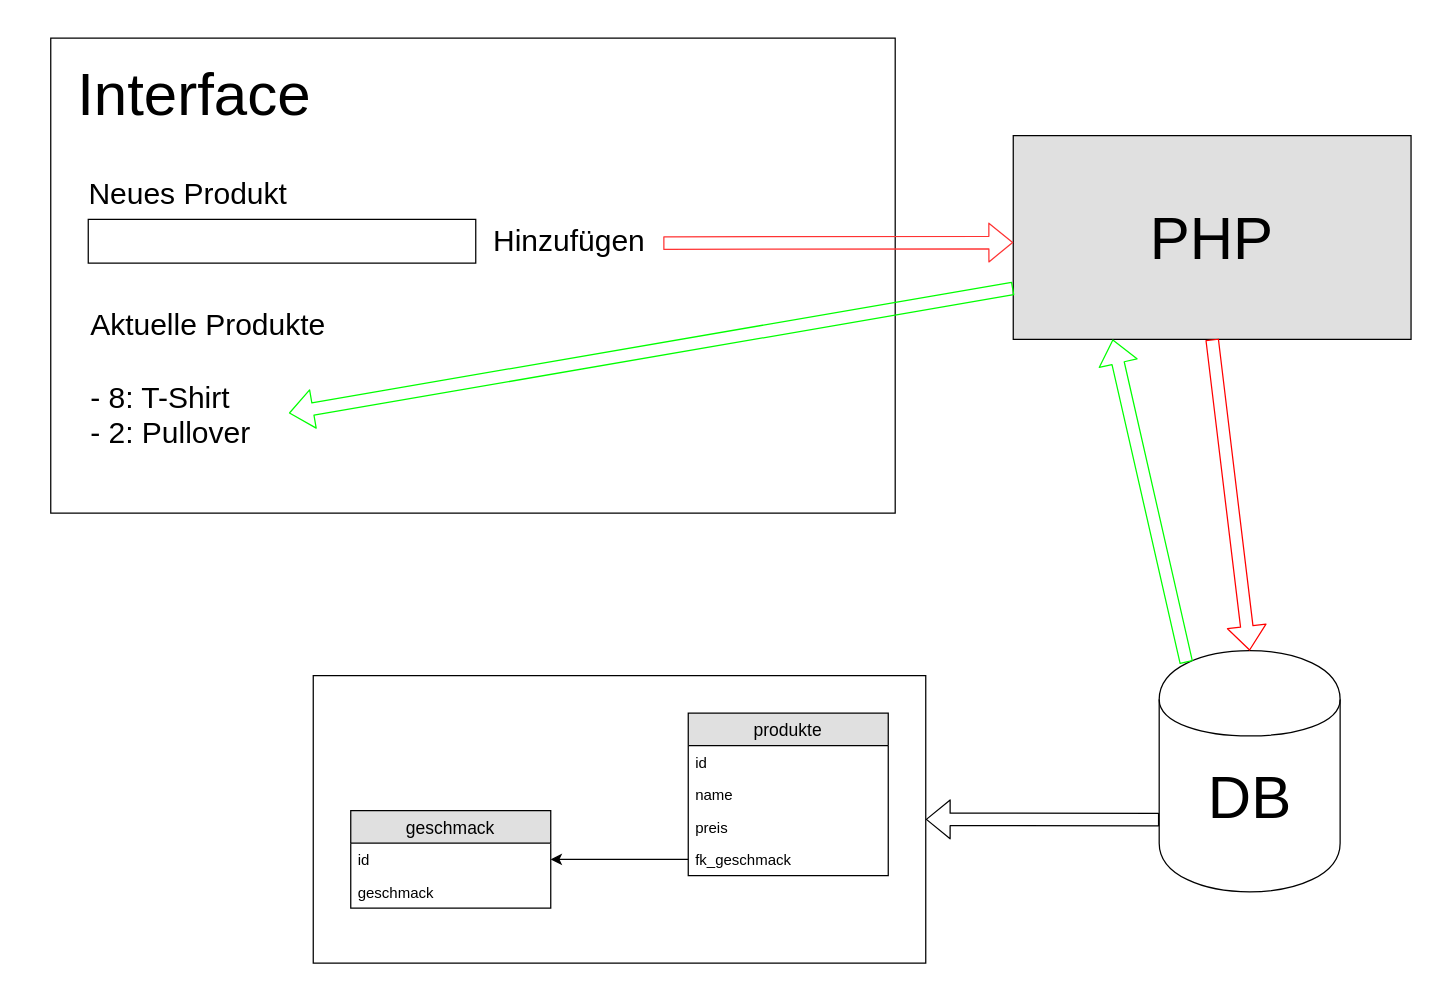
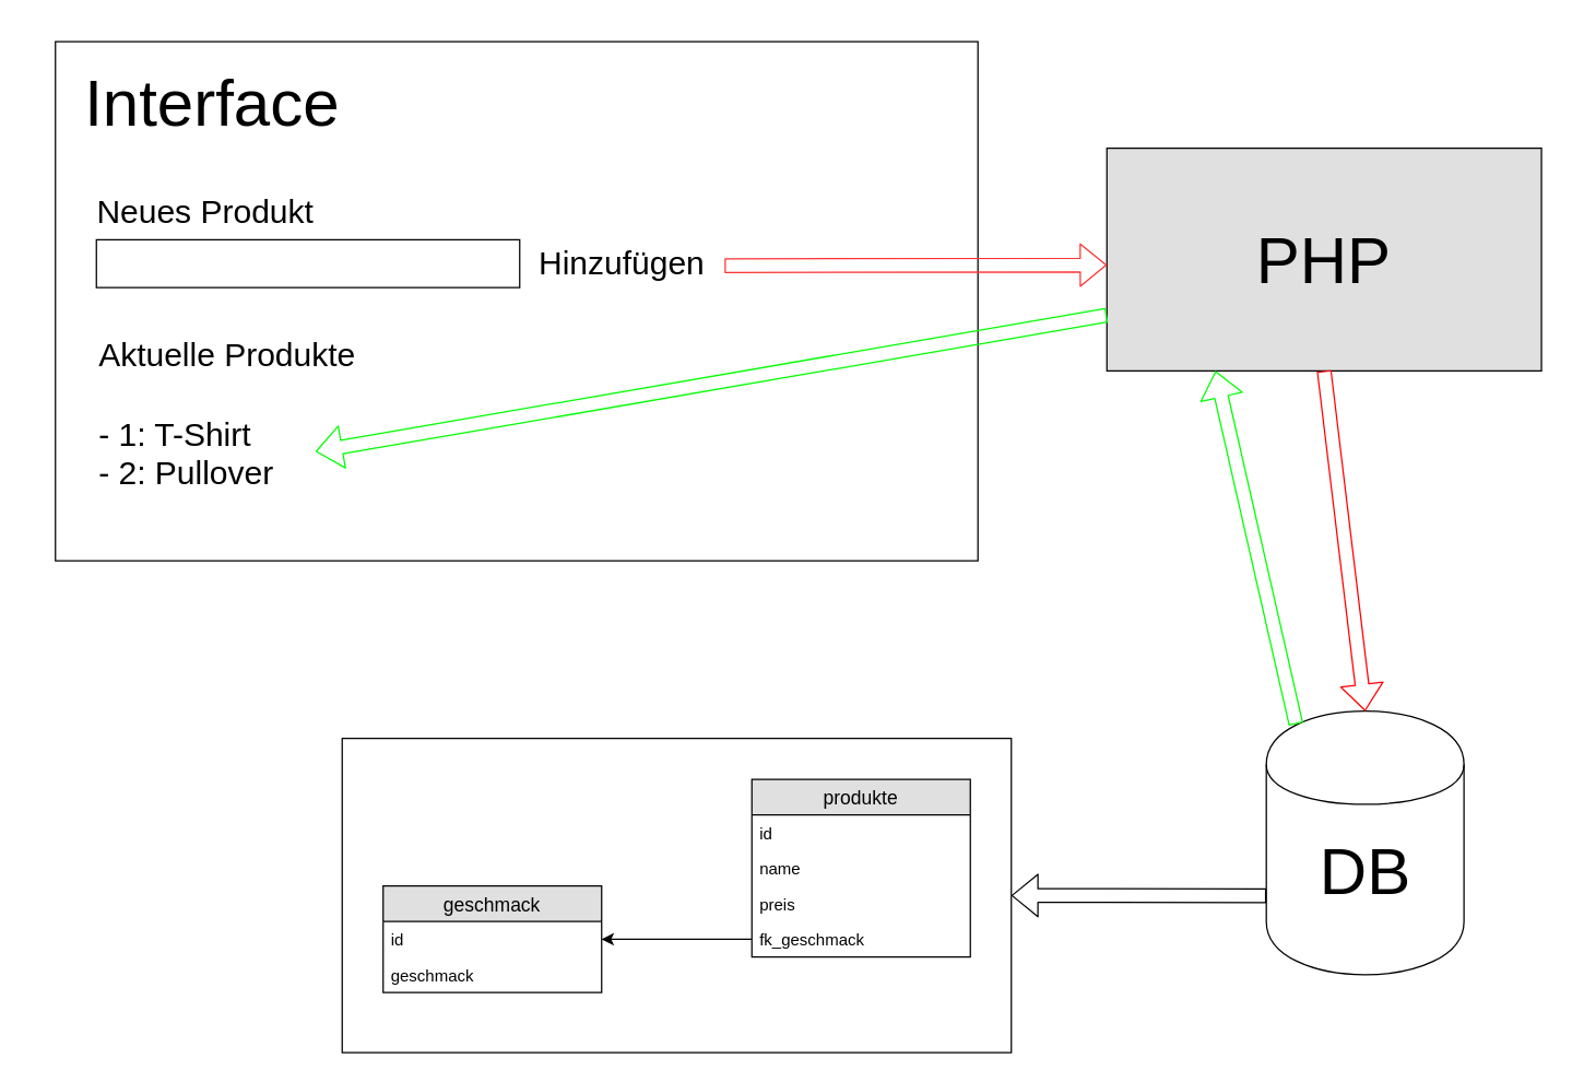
  <mxCell id="0" />
  <mxCell id="1" parent="0" />
  <mxCell id="2" value="" style="rounded=0;whiteSpace=wrap;html=1;" vertex="1" parent="1"><mxGeometry x="250" y="540" width="490" height="230" as="geometry" /></mxCell>
  <mxCell id="3" value="" style="rounded=0;whiteSpace=wrap;html=1;" parent="1" vertex="1"><mxGeometry x="40" y="30" width="675.56" height="380" as="geometry" /></mxCell>
  <mxCell id="4" value="&lt;font style=&quot;font-size: 48px&quot;&gt;DB&lt;/font&gt;" style="shape=cylinder;whiteSpace=wrap;html=1;boundedLbl=1;backgroundOutline=1;" parent="1" vertex="1"><mxGeometry x="926.75" y="520" width="144.75" height="193" as="geometry" /></mxCell>
  <mxCell id="5" value="&lt;font style=&quot;font-size: 48px&quot;&gt;PHP&lt;/font&gt;" style="rounded=0;whiteSpace=wrap;html=1;fillColor=#e0e0e0;" parent="1" vertex="1"><mxGeometry x="810" y="108" width="318.24" height="163" as="geometry" /></mxCell>
  <mxCell id="6" value="" style="shape=flexArrow;endArrow=classic;html=1;entryX=0.5;entryY=0;entryDx=0;entryDy=0;exitX=0.5;exitY=1;exitDx=0;exitDy=0;strokeColor=#FF0000;" parent="1" source="5" target="4" edge="1"><mxGeometry width="50" height="50" relative="1" as="geometry"><mxPoint x="1015" y="357" as="sourcePoint" /><mxPoint x="-555" y="767" as="targetPoint" /><Array as="points" /></mxGeometry></mxCell>
  <mxCell id="7" value="" style="shape=flexArrow;endArrow=classic;html=1;entryX=0;entryY=0.5;entryDx=0;entryDy=0;strokeColor=#FF3333;" parent="1" edge="1"><mxGeometry width="50" height="50" relative="1" as="geometry"><mxPoint x="530" y="194" as="sourcePoint" /><mxPoint x="810" y="193.5" as="targetPoint" /><Array as="points" /></mxGeometry></mxCell>
  <mxCell id="8" value="&lt;font style=&quot;font-size: 48px&quot;&gt;Interface&lt;/font&gt;" style="text;html=1;strokeColor=none;fillColor=none;align=center;verticalAlign=middle;whiteSpace=wrap;rounded=0;" parent="1" vertex="1"><mxGeometry y="20" width="270" height="110" as="geometry" x="20" /></mxCell>
  <mxCell id="9" value="&lt;font style=&quot;font-size: 24px&quot;&gt;Hinzufügen&lt;/font&gt;" style="text;html=1;strokeColor=none;fillColor=none;align=center;verticalAlign=middle;whiteSpace=wrap;rounded=0;" parent="1" vertex="1"><mxGeometry x="320" y="137.5" width="270" height="110" as="geometry" /></mxCell>
  <mxCell id="10" value="" style="rounded=0;whiteSpace=wrap;html=1;" parent="1" vertex="1"><mxGeometry x="70" y="175" width="310" height="35" as="geometry" /></mxCell>
  <mxCell id="11" value="&lt;font style=&quot;font-size: 24px&quot;&gt;Neues Produkt&lt;/font&gt;" style="text;html=1;strokeColor=none;fillColor=none;align=center;verticalAlign=middle;whiteSpace=wrap;rounded=0;" parent="1" vertex="1"><mxGeometry x="60" y="100" width="180" height="110" as="geometry" /></mxCell>
- <mxCell id="12" value="&lt;font style=&quot;font-size: 24px&quot;&gt;Aktuelle Produkte&lt;br&gt;&lt;br&gt;- 8: T-Shirt&lt;br&gt;- 2: Pullover&lt;br&gt;&lt;/font&gt;" style="text;html=1;strokeColor=none;fillColor=none;align=left;verticalAlign=middle;whiteSpace=wrap;rounded=0;" parent="1" vertex="1"><mxGeometry x="70" y="247.5" width="200" height="110" as="geometry" /></mxCell>
+ <mxCell id="12" value="&lt;font style=&quot;font-size: 24px&quot;&gt;Aktuelle Produkte&lt;br&gt;&lt;br&gt;- 1: T-Shirt&lt;br&gt;- 2: Pullover&lt;br&gt;&lt;/font&gt;" style="text;html=1;strokeColor=none;fillColor=none;align=left;verticalAlign=middle;whiteSpace=wrap;rounded=0;" parent="1" vertex="1"><mxGeometry x="70" y="247.5" width="200" height="110" as="geometry" /></mxCell>
  <mxCell id="13" value="" style="shape=flexArrow;endArrow=classic;html=1;entryX=0.25;entryY=1;entryDx=0;entryDy=0;exitX=0.15;exitY=0.05;exitDx=0;exitDy=0;exitPerimeter=0;strokeColor=#00FF00;" parent="1" source="4" target="5" edge="1"><mxGeometry width="50" height="50" relative="1" as="geometry"><mxPoint x="464" y="600" as="sourcePoint" /><mxPoint x="743.94" y="602.02" as="targetPoint" /><Array as="points" /></mxGeometry></mxCell>
  <mxCell id="14" value="" style="shape=flexArrow;endArrow=classic;html=1;entryX=0.25;entryY=1;entryDx=0;entryDy=0;exitX=0;exitY=0.75;exitDx=0;exitDy=0;strokeColor=#00FF00;" parent="1" source="5" edge="1"><mxGeometry width="50" height="50" relative="1" as="geometry"><mxPoint x="270" y="542" as="sourcePoint" /><mxPoint x="230.5" y="330" as="targetPoint" /><Array as="points" /></mxGeometry></mxCell>
  <mxCell id="15" value="geschmack" style="swimlane;fontStyle=0;childLayout=stackLayout;horizontal=1;startSize=26;fillColor=#e0e0e0;horizontalStack=0;resizeParent=1;resizeParentMax=0;resizeLast=0;collapsible=1;marginBottom=0;swimlaneFillColor=#ffffff;align=center;fontSize=14;" vertex="1" parent="1"><mxGeometry x="280" y="648" width="160" height="78" as="geometry" /></mxCell>
  <mxCell id="16" value="id" style="text;strokeColor=none;fillColor=none;spacingLeft=4;spacingRight=4;overflow=hidden;rotatable=0;points=[[0,0.5],[1,0.5]];portConstraint=eastwest;fontSize=12;" vertex="1" parent="15"><mxGeometry y="26" width="160" height="26" as="geometry" /></mxCell>
  <mxCell id="17" value="geschmack" style="text;strokeColor=none;fillColor=none;spacingLeft=4;spacingRight=4;overflow=hidden;rotatable=0;points=[[0,0.5],[1,0.5]];portConstraint=eastwest;fontSize=12;" vertex="1" parent="15"><mxGeometry y="52" width="160" height="26" as="geometry" /></mxCell>
  <mxCell id="18" value="produkte" style="swimlane;fontStyle=0;childLayout=stackLayout;horizontal=1;startSize=26;fillColor=#e0e0e0;horizontalStack=0;resizeParent=1;resizeParentMax=0;resizeLast=0;collapsible=1;marginBottom=0;swimlaneFillColor=#ffffff;align=center;fontSize=14;" vertex="1" parent="1"><mxGeometry x="550" y="570" width="160" height="130" as="geometry" /></mxCell>
  <mxCell id="19" value="id" style="text;strokeColor=none;fillColor=none;spacingLeft=4;spacingRight=4;overflow=hidden;rotatable=0;points=[[0,0.5],[1,0.5]];portConstraint=eastwest;fontSize=12;" vertex="1" parent="18"><mxGeometry y="26" width="160" height="26" as="geometry" /></mxCell>
  <mxCell id="20" value="name" style="text;strokeColor=none;fillColor=none;spacingLeft=4;spacingRight=4;overflow=hidden;rotatable=0;points=[[0,0.5],[1,0.5]];portConstraint=eastwest;fontSize=12;" vertex="1" parent="18"><mxGeometry y="52" width="160" height="26" as="geometry" /></mxCell>
  <mxCell id="21" value="preis" style="text;strokeColor=none;fillColor=none;spacingLeft=4;spacingRight=4;overflow=hidden;rotatable=0;points=[[0,0.5],[1,0.5]];portConstraint=eastwest;fontSize=12;" vertex="1" parent="18"><mxGeometry y="78" width="160" height="26" as="geometry" /></mxCell>
  <mxCell id="22" value="fk_geschmack" style="text;strokeColor=none;fillColor=none;spacingLeft=4;spacingRight=4;overflow=hidden;rotatable=0;points=[[0,0.5],[1,0.5]];portConstraint=eastwest;fontSize=12;" vertex="1" parent="18"><mxGeometry y="104" width="160" height="26" as="geometry" /></mxCell>
  <mxCell id="23" style="edgeStyle=orthogonalEdgeStyle;rounded=0;orthogonalLoop=1;jettySize=auto;html=1;exitX=0;exitY=0.5;exitDx=0;exitDy=0;entryX=1;entryY=0.5;entryDx=0;entryDy=0;" edge="1" parent="1" source="22" target="15"><mxGeometry relative="1" as="geometry" /></mxCell>
  <mxCell id="24" value="" style="shape=flexArrow;endArrow=classic;html=1;entryX=1;entryY=0.5;entryDx=0;entryDy=0;exitX=0;exitY=0.7;exitDx=0;exitDy=0;" edge="1" parent="1" source="4" target="2"><mxGeometry width="50" height="50" relative="1" as="geometry"><mxPoint x="780" y="710" as="sourcePoint" /><mxPoint x="830" y="660" as="targetPoint" /></mxGeometry></mxCell>
